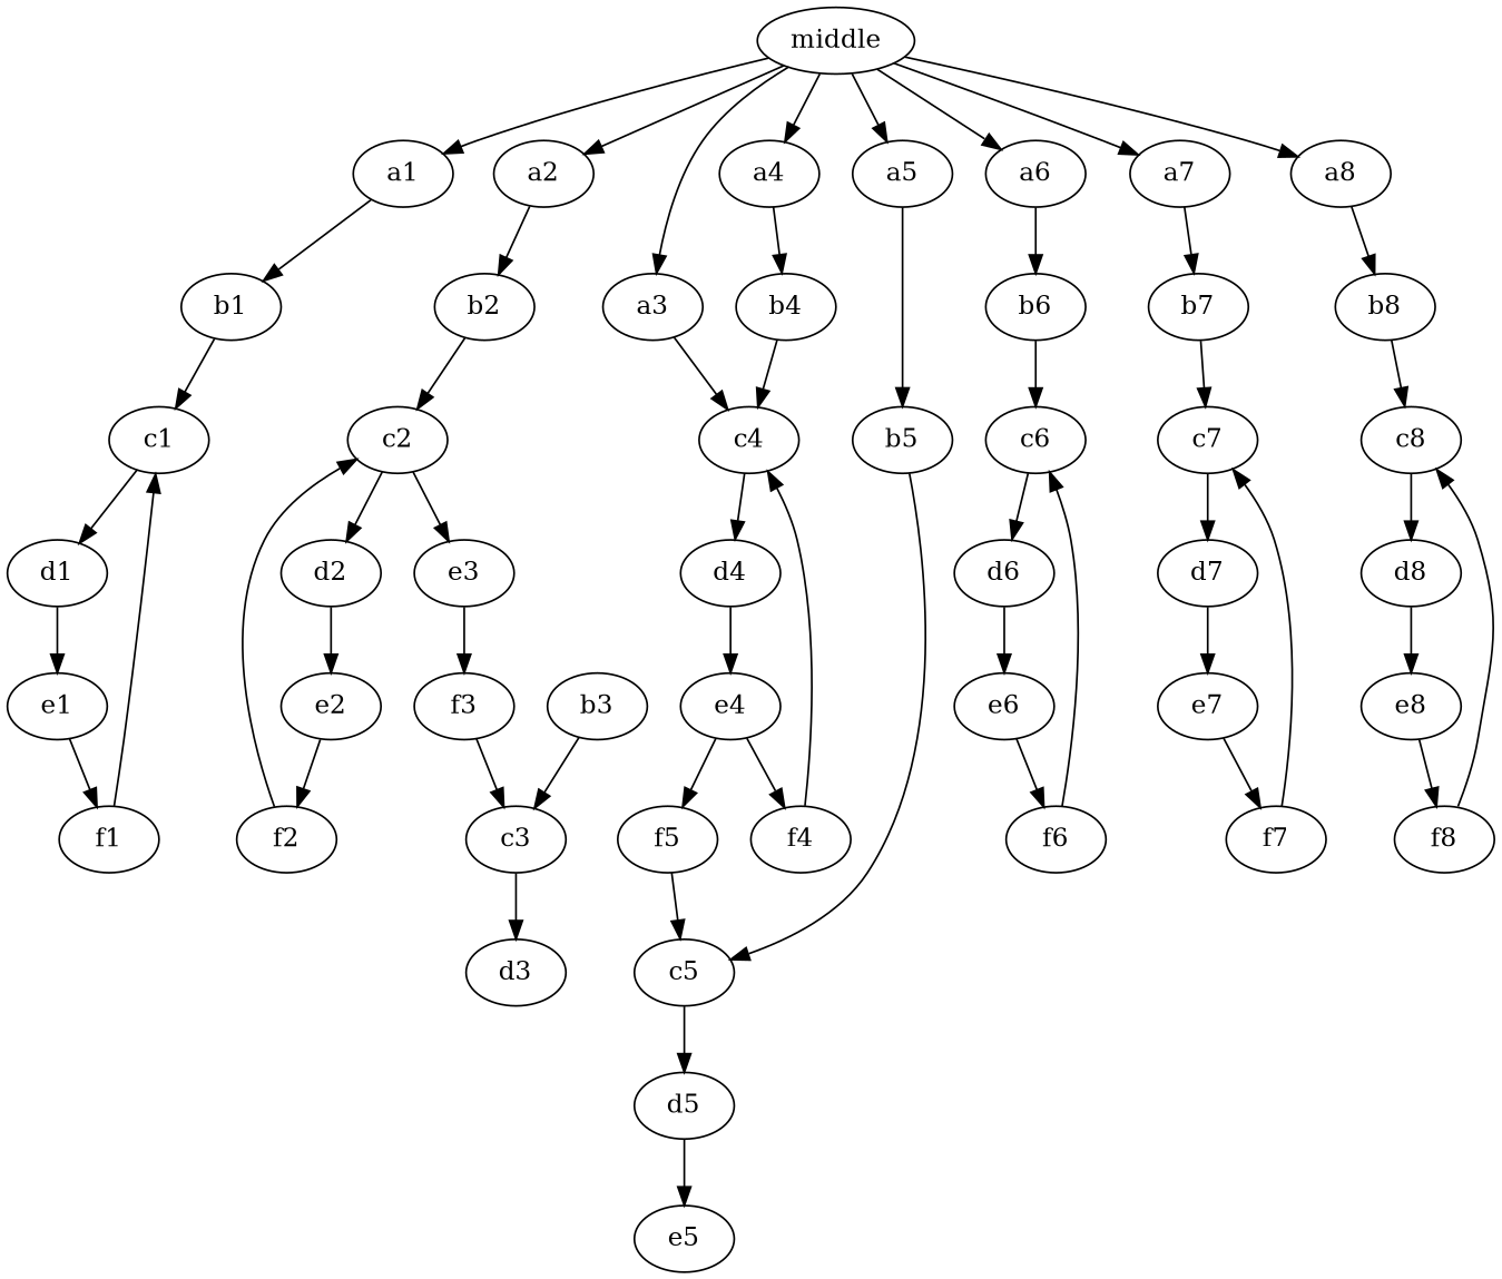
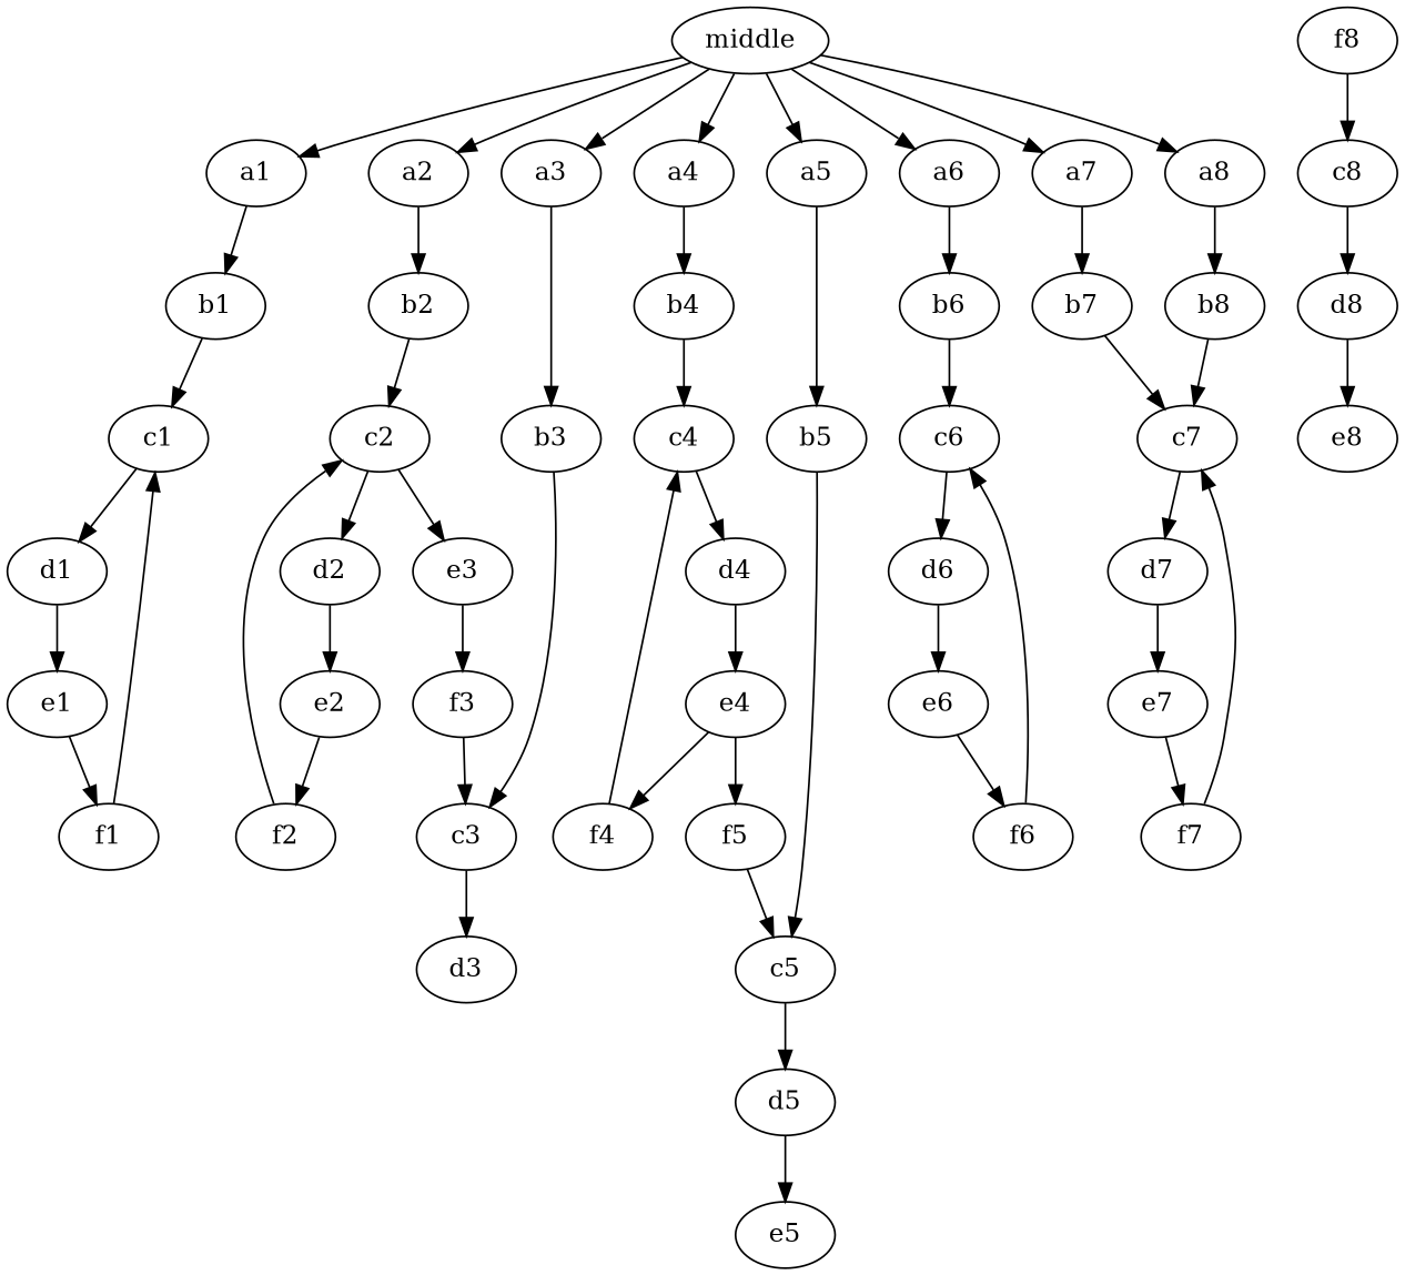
  digraph {
    middle
    a1
    a2
    a3
    a4
    a5
    a6
    a7
    a8
    b1
    b2
    b3
    b4
    b5
    b6
    b7
    b8
    c1
    d1
    e1
    f1
    c2
    d2
    e3
    e2
    f2
    c3
    d3
    f3
    c4
    d4
    e4
    f4
    f5
    c5
    d5
    e5
    c6
    d6
    e6
    f6
    c7
    d7
    e7
    f7
    c8
    d8
    e8
    f8
    middle -> a1
    middle -> a2
    middle -> a3
    middle -> a4
    middle -> a5
    middle -> a6
    middle -> a7
    middle -> a8
    a1 -> b1
    a2 -> b2
-   a3 -> c4
+   a3 -> b3
    a4 -> b4
    a5 -> b5
    a6 -> b6
    a7 -> b7
    a8 -> b8
    b1 -> c1
    b2 -> c2
    b3 -> c3
    b4 -> c4
    b5 -> c5
    b6 -> c6
    b7 -> c7
-   b8 -> c8
+   b8 -> c7
    c1 -> d1
    d1 -> e1
    e1 -> f1
    f1 -> c1
    c2 -> d2
    c2 -> e3
    d2 -> e2
    e3 -> f3
    e2 -> f2
    f2 -> c2
    c3 -> d3
    f3 -> c3
    c4 -> d4
    d4 -> e4
    e4 -> f4
    e4 -> f5
    f4 -> c4
    f5 -> c5
    c5 -> d5
    d5 -> e5
    c6 -> d6
    d6 -> e6
    e6 -> f6
    f6 -> c6
    c7 -> d7
    d7 -> e7
    e7 -> f7
    f7 -> c7
    c8 -> d8
    d8 -> e8
-   e8 -> f8
    f8 -> c8
  }
